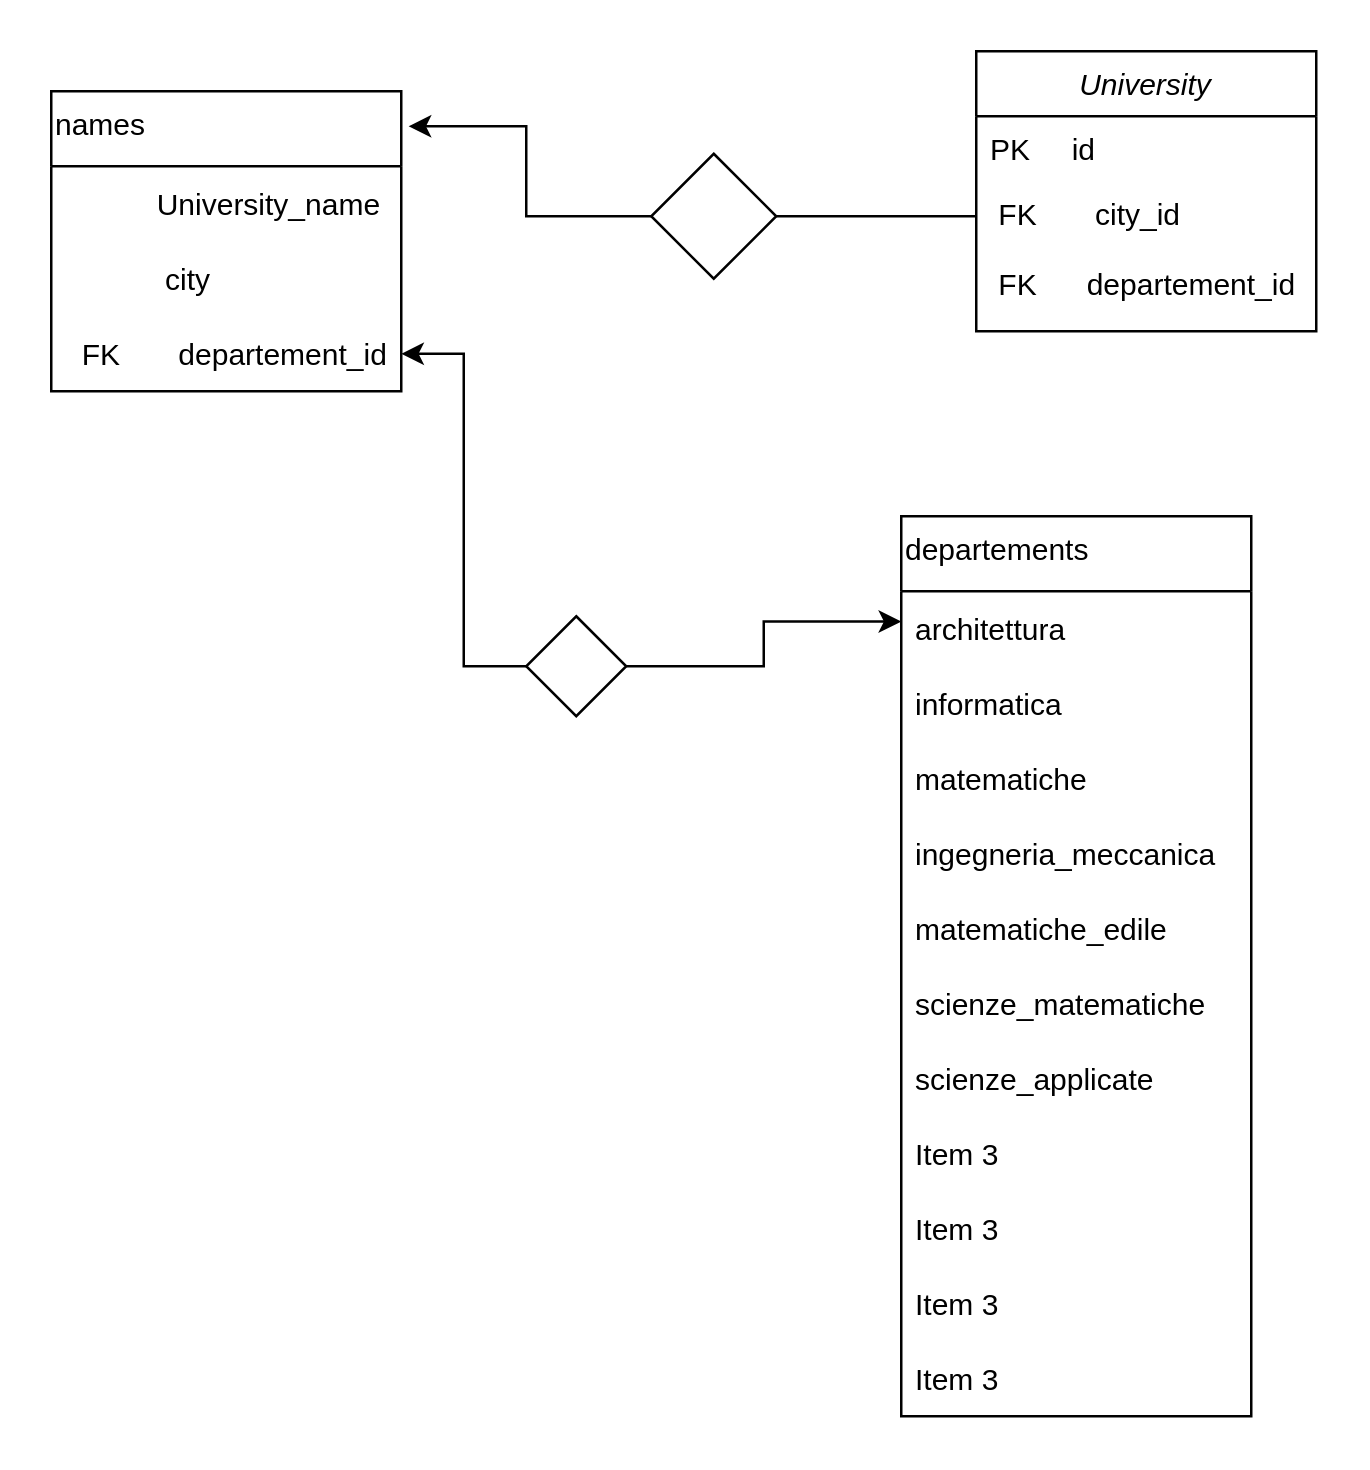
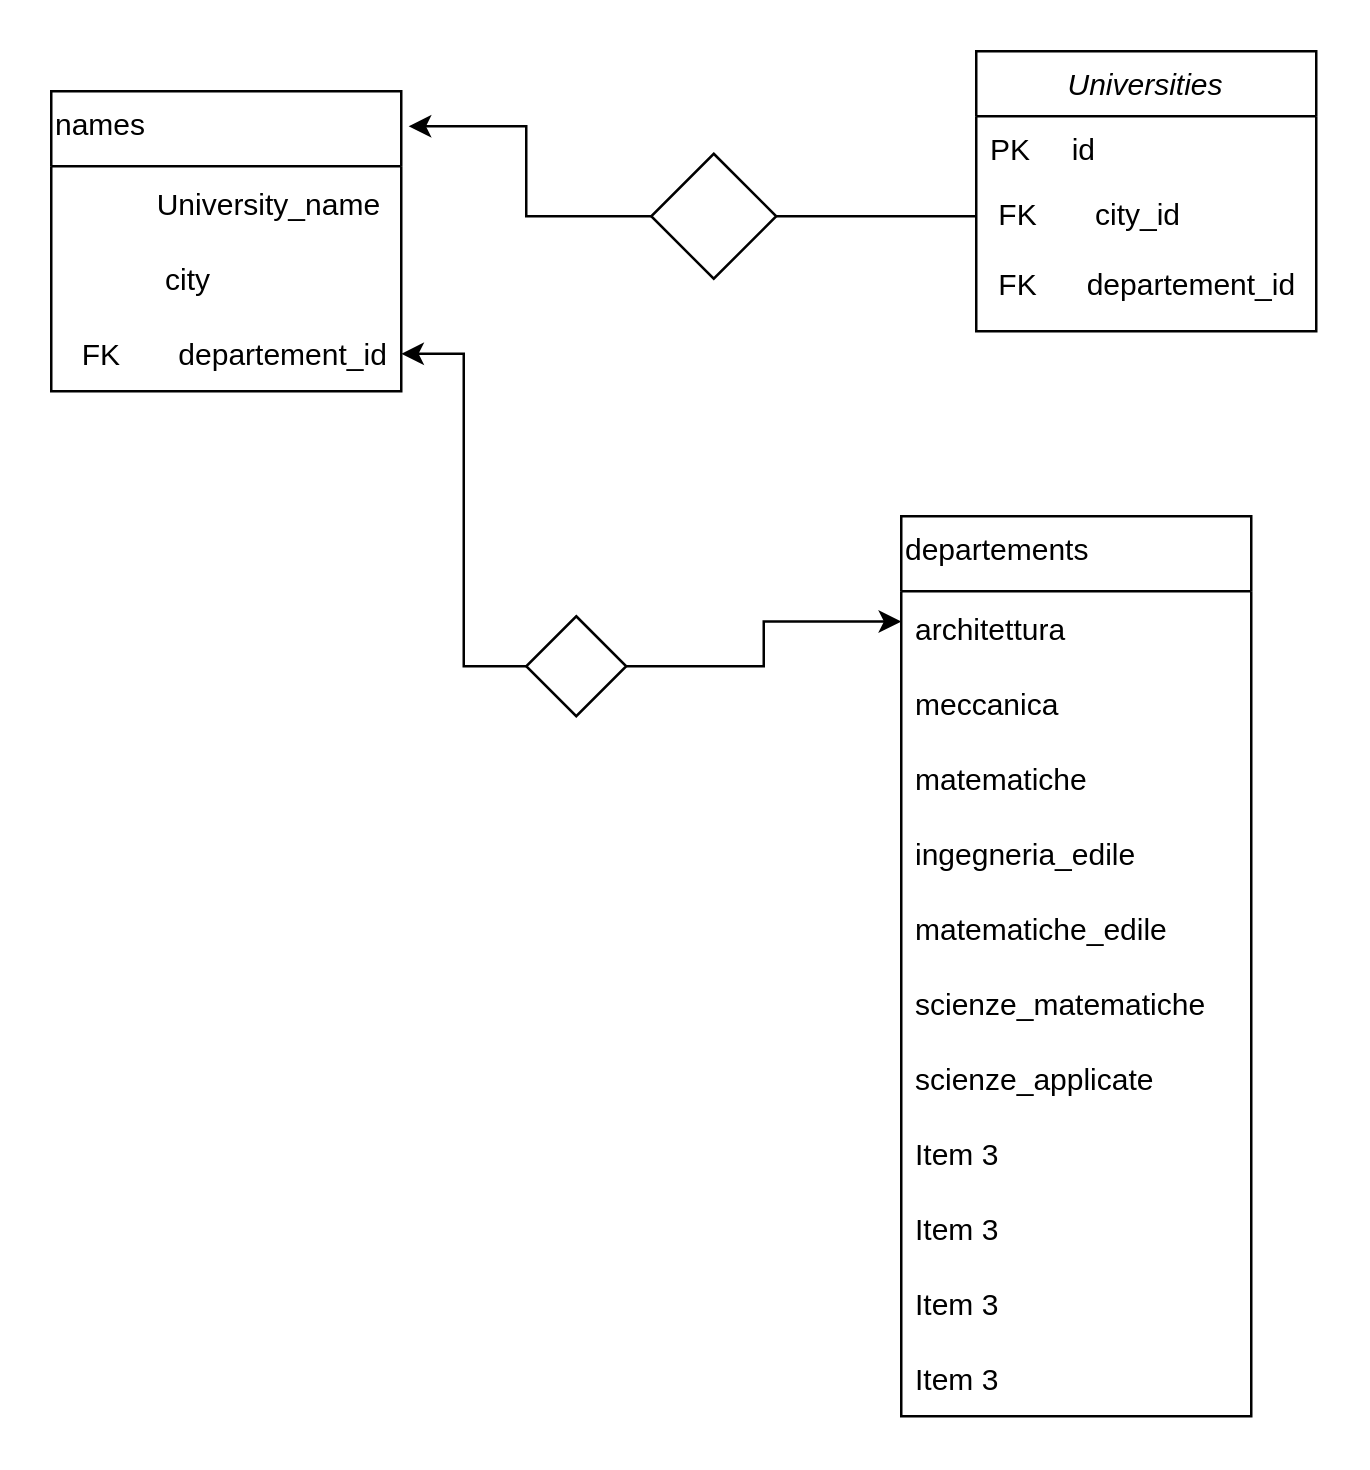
  <mxCell id="0" />
  <mxCell id="1" parent="0" />
- <mxCell id="2" value="University" style="swimlane;fontStyle=2;align=center;verticalAlign=top;childLayout=stackLayout;horizontal=1;startSize=26;horizontalStack=0;resizeParent=1;resizeLast=0;collapsible=1;marginBottom=0;rounded=0;shadow=0;strokeWidth=1;" parent="1" vertex="1"><mxGeometry x="390" y="20" width="136" height="112" as="geometry"><mxRectangle x="140" y="60" width="160" height="26" as="alternateBounds" /></mxGeometry></mxCell>
+ <mxCell id="2" value="Universities" style="swimlane;fontStyle=2;align=center;verticalAlign=top;childLayout=stackLayout;horizontal=1;startSize=26;horizontalStack=0;resizeParent=1;resizeLast=0;collapsible=1;marginBottom=0;rounded=0;shadow=0;strokeWidth=1;" parent="1" vertex="1"><mxGeometry x="390" y="20" width="136" height="112" as="geometry"><mxRectangle x="140" y="60" width="160" height="26" as="alternateBounds" /></mxGeometry></mxCell>
  <mxCell id="3" value="PK     id" style="text;align=left;verticalAlign=top;spacingLeft=4;spacingRight=4;overflow=hidden;rotatable=0;points=[[0,0.5],[1,0.5]];portConstraint=eastwest;" parent="2" vertex="1"><mxGeometry y="26" width="136" height="26" as="geometry" /></mxCell>
  <mxCell id="4" value=" FK       city_id" style="text;align=left;verticalAlign=top;spacingLeft=4;spacingRight=4;overflow=hidden;rotatable=0;points=[[0,0.5],[1,0.5]];portConstraint=eastwest;rounded=0;shadow=0;html=0;" parent="2" vertex="1"><mxGeometry y="52" width="136" height="28" as="geometry" /></mxCell>
  <mxCell id="5" value=" FK      departement_id" style="text;align=left;verticalAlign=top;spacingLeft=4;spacingRight=4;overflow=hidden;rotatable=0;points=[[0,0.5],[1,0.5]];portConstraint=eastwest;rounded=0;shadow=0;html=0;" parent="2" vertex="1"><mxGeometry y="80" width="136" height="32" as="geometry" /></mxCell>
  <mxCell id="6" value="names" style="swimlane;fontStyle=0;childLayout=stackLayout;horizontal=1;startSize=30;horizontalStack=0;resizeParent=1;resizeParentMax=0;resizeLast=0;collapsible=1;marginBottom=0;fillColor=none;gradientColor=none;align=left;verticalAlign=top;" vertex="1" parent="1"><mxGeometry y="36" width="140" height="120" as="geometry" x="20" /></mxCell>
  <mxCell id="7" value="           University_name" style="text;strokeColor=none;fillColor=none;align=left;verticalAlign=middle;spacingLeft=4;spacingRight=4;overflow=hidden;points=[[0,0.5],[1,0.5]];portConstraint=eastwest;rotatable=0;" vertex="1" parent="6"><mxGeometry y="30" width="140" height="30" as="geometry" /></mxCell>
  <mxCell id="8" value="            city" style="text;strokeColor=none;fillColor=none;align=left;verticalAlign=middle;spacingLeft=4;spacingRight=4;overflow=hidden;points=[[0,0.5],[1,0.5]];portConstraint=eastwest;rotatable=0;" vertex="1" parent="6"><mxGeometry y="60" width="140" height="30" as="geometry" /></mxCell>
  <mxCell id="9" value="  FK       departement_id" style="text;strokeColor=none;fillColor=none;align=left;verticalAlign=middle;spacingLeft=4;spacingRight=4;overflow=hidden;points=[[0,0.5],[1,0.5]];portConstraint=eastwest;rotatable=0;" vertex="1" parent="6"><mxGeometry y="90" width="140" height="30" as="geometry" /></mxCell>
  <mxCell id="10" style="edgeStyle=orthogonalEdgeStyle;rounded=0;orthogonalLoop=1;jettySize=auto;html=1;exitX=0;exitY=0.5;exitDx=0;exitDy=0;entryX=1.021;entryY=0.117;entryDx=0;entryDy=0;entryPerimeter=0;startArrow=none;" edge="1" parent="1" source="11" target="6"><mxGeometry relative="1" as="geometry" /></mxCell>
  <mxCell id="11" value="" style="rhombus;whiteSpace=wrap;html=1;fillColor=none;gradientColor=none;align=left;verticalAlign=top;" vertex="1" parent="1"><mxGeometry x="260" y="61" width="50" height="50" as="geometry" /></mxCell>
  <mxCell id="12" value="" style="edgeStyle=orthogonalEdgeStyle;rounded=0;orthogonalLoop=1;jettySize=auto;html=1;exitX=0;exitY=0.5;exitDx=0;exitDy=0;entryX=1;entryY=0.5;entryDx=0;entryDy=0;endArrow=none;" edge="1" parent="1" source="4" target="11"><mxGeometry relative="1" as="geometry"><mxPoint x="340" y="102" as="sourcePoint" /><mxPoint x="202.94" y="50.04" as="targetPoint" /></mxGeometry></mxCell>
  <mxCell id="13" style="edgeStyle=orthogonalEdgeStyle;rounded=0;orthogonalLoop=1;jettySize=auto;html=1;exitX=0.5;exitY=1;exitDx=0;exitDy=0;" edge="1" parent="1" source="11" target="11"><mxGeometry relative="1" as="geometry" /></mxCell>
  <mxCell id="14" value="departements" style="swimlane;fontStyle=0;childLayout=stackLayout;horizontal=1;startSize=30;horizontalStack=0;resizeParent=1;resizeParentMax=0;resizeLast=0;collapsible=1;marginBottom=0;fillColor=none;gradientColor=none;align=left;verticalAlign=top;" vertex="1" parent="1"><mxGeometry x="360" y="206" width="140" height="360" as="geometry" /></mxCell>
  <mxCell id="15" value="architettura" style="text;strokeColor=none;fillColor=none;align=left;verticalAlign=middle;spacingLeft=4;spacingRight=4;overflow=hidden;points=[[0,0.5],[1,0.5]];portConstraint=eastwest;rotatable=0;" vertex="1" parent="14"><mxGeometry y="30" width="140" height="30" as="geometry" /></mxCell>
- <mxCell id="16" value="informatica" style="text;strokeColor=none;fillColor=none;align=left;verticalAlign=middle;spacingLeft=4;spacingRight=4;overflow=hidden;points=[[0,0.5],[1,0.5]];portConstraint=eastwest;rotatable=0;" vertex="1" parent="14"><mxGeometry y="60" width="140" height="30" as="geometry" /></mxCell>
+ <mxCell id="16" value="meccanica" style="text;strokeColor=none;fillColor=none;align=left;verticalAlign=middle;spacingLeft=4;spacingRight=4;overflow=hidden;points=[[0,0.5],[1,0.5]];portConstraint=eastwest;rotatable=0;" vertex="1" parent="14"><mxGeometry y="60" width="140" height="30" as="geometry" /></mxCell>
  <mxCell id="17" value="matematiche" style="text;strokeColor=none;fillColor=none;align=left;verticalAlign=middle;spacingLeft=4;spacingRight=4;overflow=hidden;points=[[0,0.5],[1,0.5]];portConstraint=eastwest;rotatable=0;" vertex="1" parent="14"><mxGeometry y="90" width="140" height="30" as="geometry" /></mxCell>
- <mxCell id="18" value="ingegneria_meccanica" style="text;strokeColor=none;fillColor=none;align=left;verticalAlign=middle;spacingLeft=4;spacingRight=4;overflow=hidden;points=[[0,0.5],[1,0.5]];portConstraint=eastwest;rotatable=0;" vertex="1" parent="14"><mxGeometry y="120" width="140" height="30" as="geometry" /></mxCell>
+ <mxCell id="18" value="ingegneria_edile" style="text;strokeColor=none;fillColor=none;align=left;verticalAlign=middle;spacingLeft=4;spacingRight=4;overflow=hidden;points=[[0,0.5],[1,0.5]];portConstraint=eastwest;rotatable=0;" vertex="1" parent="14"><mxGeometry y="120" width="140" height="30" as="geometry" /></mxCell>
  <mxCell id="19" value="matematiche_edile" style="text;strokeColor=none;fillColor=none;align=left;verticalAlign=middle;spacingLeft=4;spacingRight=4;overflow=hidden;points=[[0,0.5],[1,0.5]];portConstraint=eastwest;rotatable=0;" vertex="1" parent="14"><mxGeometry y="150" width="140" height="30" as="geometry" /></mxCell>
  <mxCell id="20" value="scienze_matematiche" style="text;strokeColor=none;fillColor=none;align=left;verticalAlign=middle;spacingLeft=4;spacingRight=4;overflow=hidden;points=[[0,0.5],[1,0.5]];portConstraint=eastwest;rotatable=0;" vertex="1" parent="14"><mxGeometry y="180" width="140" height="30" as="geometry" /></mxCell>
  <mxCell id="21" value="scienze_applicate" style="text;strokeColor=none;fillColor=none;align=left;verticalAlign=middle;spacingLeft=4;spacingRight=4;overflow=hidden;points=[[0,0.5],[1,0.5]];portConstraint=eastwest;rotatable=0;" vertex="1" parent="14"><mxGeometry y="210" width="140" height="30" as="geometry" /></mxCell>
  <mxCell id="22" value="Item 3" style="text;strokeColor=none;fillColor=none;align=left;verticalAlign=middle;spacingLeft=4;spacingRight=4;overflow=hidden;points=[[0,0.5],[1,0.5]];portConstraint=eastwest;rotatable=0;" vertex="1" parent="14"><mxGeometry y="240" width="140" height="30" as="geometry" /></mxCell>
  <mxCell id="23" value="Item 3" style="text;strokeColor=none;fillColor=none;align=left;verticalAlign=middle;spacingLeft=4;spacingRight=4;overflow=hidden;points=[[0,0.5],[1,0.5]];portConstraint=eastwest;rotatable=0;" vertex="1" parent="14"><mxGeometry y="270" width="140" height="30" as="geometry" /></mxCell>
  <mxCell id="24" value="Item 3" style="text;strokeColor=none;fillColor=none;align=left;verticalAlign=middle;spacingLeft=4;spacingRight=4;overflow=hidden;points=[[0,0.5],[1,0.5]];portConstraint=eastwest;rotatable=0;" vertex="1" parent="14"><mxGeometry y="300" width="140" height="30" as="geometry" /></mxCell>
  <mxCell id="25" value="Item 3" style="text;strokeColor=none;fillColor=none;align=left;verticalAlign=middle;spacingLeft=4;spacingRight=4;overflow=hidden;points=[[0,0.5],[1,0.5]];portConstraint=eastwest;rotatable=0;" vertex="1" parent="14"><mxGeometry y="330" width="140" height="30" as="geometry" /></mxCell>
  <mxCell id="26" style="edgeStyle=orthogonalEdgeStyle;rounded=0;orthogonalLoop=1;jettySize=auto;html=1;exitX=1;exitY=0.5;exitDx=0;exitDy=0;entryX=0;entryY=0.117;entryDx=0;entryDy=0;entryPerimeter=0;" edge="1" parent="1" source="28" target="14"><mxGeometry relative="1" as="geometry" /></mxCell>
  <mxCell id="27" style="edgeStyle=orthogonalEdgeStyle;rounded=0;orthogonalLoop=1;jettySize=auto;html=1;exitX=0;exitY=0.5;exitDx=0;exitDy=0;entryX=1;entryY=0.5;entryDx=0;entryDy=0;" edge="1" parent="1" source="28" target="9"><mxGeometry relative="1" as="geometry" /></mxCell>
  <mxCell id="28" value="" style="rhombus;whiteSpace=wrap;html=1;fillColor=none;gradientColor=none;align=left;verticalAlign=top;" vertex="1" parent="1"><mxGeometry x="210" y="246" width="40" height="40" as="geometry" /></mxCell>
